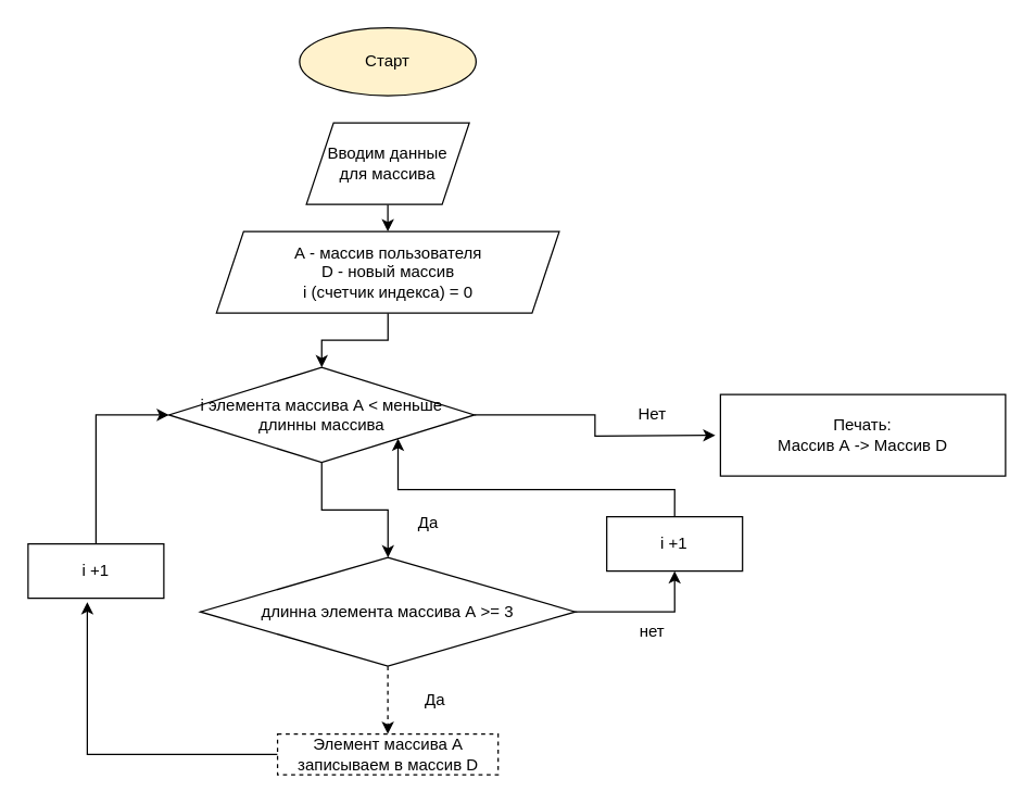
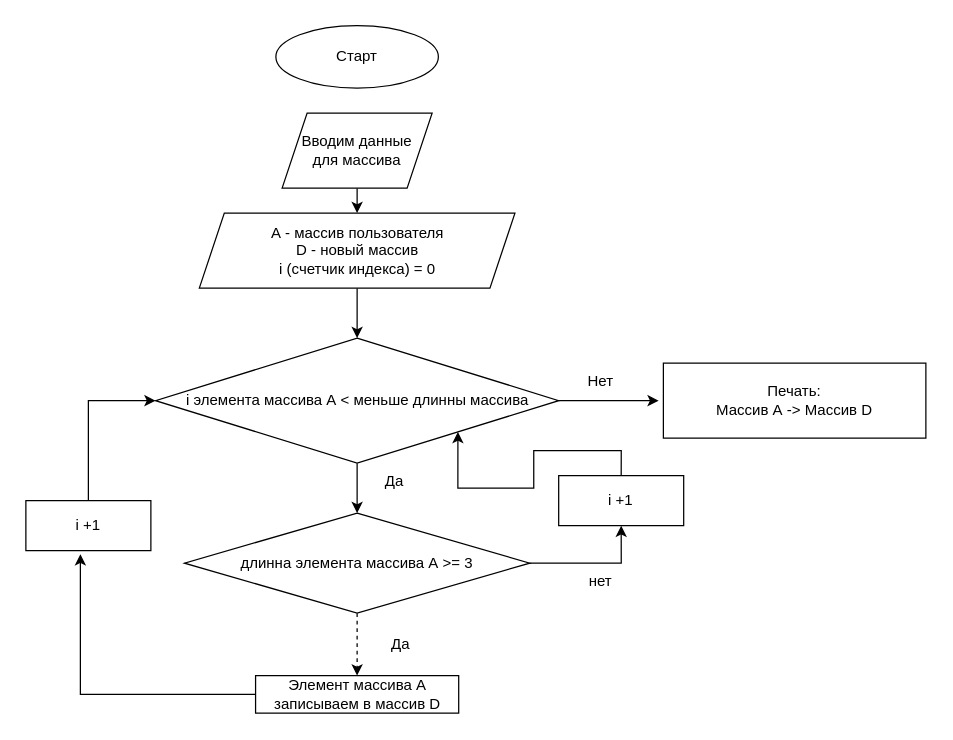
  <mxCell id="0" />
  <mxCell id="1" parent="0" />
- <mxCell id="2" value="Старт" style="ellipse;whiteSpace=wrap;html=1;fillColor=#fff2cc;" vertex="1" parent="1"><mxGeometry x="220" y="20" width="130" height="50" as="geometry" /></mxCell>
+ <mxCell id="2" value="Старт" style="ellipse;whiteSpace=wrap;html=1;" vertex="1" parent="1"><mxGeometry x="220" y="20" width="130" height="50" as="geometry" /></mxCell>
  <mxCell id="3" value="" style="edgeStyle=orthogonalEdgeStyle;rounded=0;orthogonalLoop=1;jettySize=auto;html=1;" edge="1" parent="1" source="4" target="6"><mxGeometry relative="1" as="geometry" /></mxCell>
  <mxCell id="4" value="Вводим данные&lt;br&gt;для массива" style="shape=parallelogram;perimeter=parallelogramPerimeter;whiteSpace=wrap;html=1;fixedSize=1;" vertex="1" parent="1"><mxGeometry x="225" y="90" width="120" height="60" as="geometry" /></mxCell>
  <mxCell id="5" value="" style="edgeStyle=orthogonalEdgeStyle;rounded=0;orthogonalLoop=1;jettySize=auto;html=1;" edge="1" parent="1" source="6" target="9"><mxGeometry relative="1" as="geometry" /></mxCell>
  <mxCell id="6" value="А - массив пользователя&lt;br&gt;D - новый массив&lt;br&gt;i (счетчик индекса) = 0" style="shape=parallelogram;perimeter=parallelogramPerimeter;whiteSpace=wrap;html=1;fixedSize=1;" vertex="1" parent="1"><mxGeometry x="158.75" y="170" width="252.5" height="60" as="geometry" /></mxCell>
  <mxCell id="7" value="" style="edgeStyle=orthogonalEdgeStyle;rounded=0;orthogonalLoop=1;jettySize=auto;html=1;" edge="1" parent="1" source="9" target="12"><mxGeometry relative="1" as="geometry" /></mxCell>
  <mxCell id="8" value="" style="edgeStyle=orthogonalEdgeStyle;rounded=0;orthogonalLoop=1;jettySize=auto;html=1;" edge="1" parent="1" source="9"><mxGeometry relative="1" as="geometry"><mxPoint x="526.25" y="320" as="targetPoint" /></mxGeometry></mxCell>
- <mxCell id="9" value="i элемента массива А &amp;lt; меньше длинны массива" style="rhombus;whiteSpace=wrap;html=1;" vertex="1" parent="1"><mxGeometry x="123.75" y="270" width="225" height="70" as="geometry" /></mxCell>
+ <mxCell id="9" value="i элемента массива А &amp;lt; меньше длинны массива" style="rhombus;whiteSpace=wrap;html=1;" vertex="1" parent="1"><mxGeometry x="123.75" y="270" width="322.5" height="100" as="geometry" /></mxCell>
  <mxCell id="10" value="" style="edgeStyle=orthogonalEdgeStyle;rounded=0;orthogonalLoop=1;jettySize=auto;html=1;dashed=1;" edge="1" parent="1" source="12" target="18"><mxGeometry relative="1" as="geometry" /></mxCell>
  <mxCell id="11" value="" style="edgeStyle=orthogonalEdgeStyle;rounded=0;orthogonalLoop=1;jettySize=auto;html=1;entryX=0.5;entryY=1;entryDx=0;entryDy=0;" edge="1" parent="1" source="12" target="22"><mxGeometry relative="1" as="geometry"><mxPoint x="440" y="450" as="targetPoint" /></mxGeometry></mxCell>
  <mxCell id="12" value="длинна элемента массива А &amp;gt;= 3" style="rhombus;whiteSpace=wrap;html=1;" vertex="1" parent="1"><mxGeometry x="146.88" y="410" width="276.25" height="80" as="geometry" /></mxCell>
  <mxCell id="13" value="Да" style="text;html=1;strokeColor=none;fillColor=none;align=center;verticalAlign=middle;whiteSpace=wrap;rounded=0;" vertex="1" parent="1"><mxGeometry x="285" y="370" width="60" height="30" as="geometry" /></mxCell>
  <mxCell id="14" value="Да" style="text;html=1;strokeColor=none;fillColor=none;align=center;verticalAlign=middle;whiteSpace=wrap;rounded=0;" vertex="1" parent="1"><mxGeometry x="290" y="500" width="60" height="30" as="geometry" /></mxCell>
  <mxCell id="15" value="Нет" style="text;html=1;strokeColor=none;fillColor=none;align=center;verticalAlign=middle;whiteSpace=wrap;rounded=0;" vertex="1" parent="1"><mxGeometry x="450" y="290" width="60" height="30" as="geometry" /></mxCell>
  <mxCell id="16" value="Печать:&lt;br&gt;Массив А -&amp;gt; Массив D" style="rounded=0;whiteSpace=wrap;html=1;" vertex="1" parent="1"><mxGeometry x="530" y="290" width="210" height="60" as="geometry" /></mxCell>
  <mxCell id="17" style="edgeStyle=orthogonalEdgeStyle;rounded=0;orthogonalLoop=1;jettySize=auto;html=1;exitX=0;exitY=0.5;exitDx=0;exitDy=0;entryX=0.436;entryY=1.07;entryDx=0;entryDy=0;entryPerimeter=0;" edge="1" parent="1" source="18" target="20"><mxGeometry relative="1" as="geometry" /></mxCell>
- <mxCell id="18" value="Элемент массива А записываем в массив D" style="whiteSpace=wrap;html=1;dashed=1;" vertex="1" parent="1"><mxGeometry x="203.76" y="540" width="162.5" height="30" as="geometry" /></mxCell>
+ <mxCell id="18" value="Элемент массива А записываем в массив D" style="whiteSpace=wrap;html=1;" vertex="1" parent="1"><mxGeometry x="203.76" y="540" width="162.5" height="30" as="geometry" /></mxCell>
  <mxCell id="19" style="edgeStyle=orthogonalEdgeStyle;rounded=0;orthogonalLoop=1;jettySize=auto;html=1;exitX=0.5;exitY=0;exitDx=0;exitDy=0;entryX=0;entryY=0.5;entryDx=0;entryDy=0;" edge="1" parent="1" source="20" target="9"><mxGeometry relative="1" as="geometry" /></mxCell>
  <mxCell id="20" value="i +1" style="rounded=0;whiteSpace=wrap;html=1;" vertex="1" parent="1"><mxGeometry x="20" y="400" width="100" height="40" as="geometry" /></mxCell>
  <mxCell id="21" style="edgeStyle=orthogonalEdgeStyle;rounded=0;orthogonalLoop=1;jettySize=auto;html=1;exitX=0.5;exitY=0;exitDx=0;exitDy=0;entryX=1;entryY=1;entryDx=0;entryDy=0;" edge="1" parent="1" source="22" target="9"><mxGeometry relative="1" as="geometry" /></mxCell>
  <mxCell id="22" value="i +1" style="rounded=0;whiteSpace=wrap;html=1;" vertex="1" parent="1"><mxGeometry x="446.25" y="380" width="100" height="40" as="geometry" /></mxCell>
  <mxCell id="23" value="нет" style="text;html=1;strokeColor=none;fillColor=none;align=center;verticalAlign=middle;whiteSpace=wrap;rounded=0;" vertex="1" parent="1"><mxGeometry x="450" y="450" width="60" height="30" as="geometry" /></mxCell>
